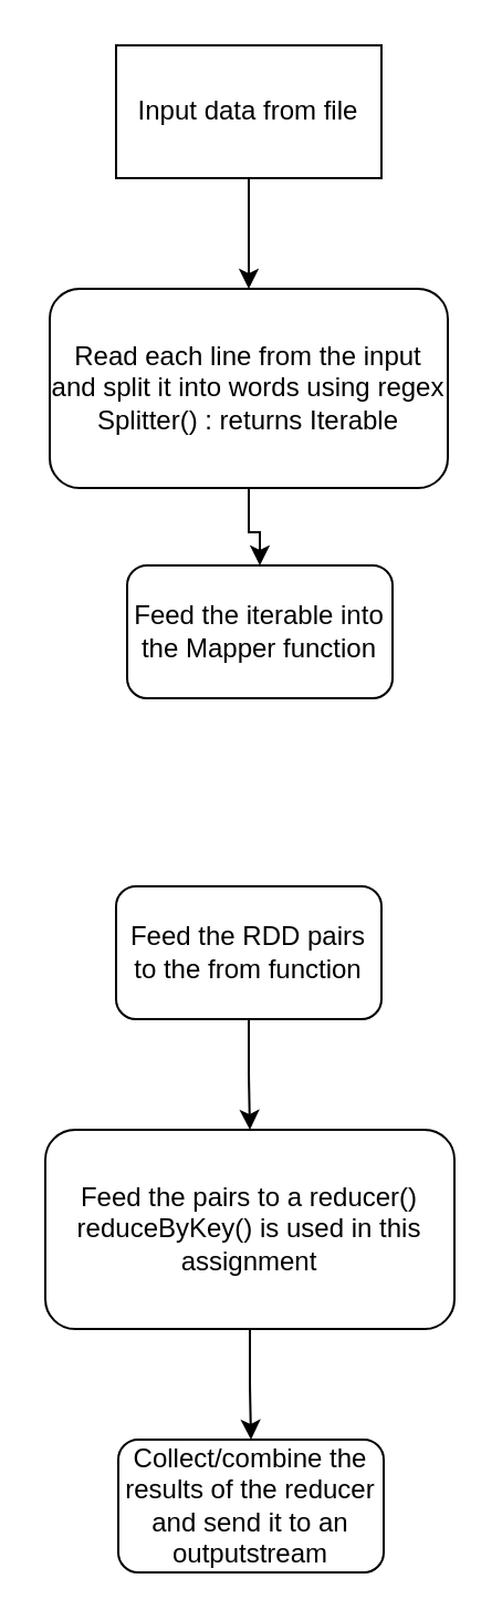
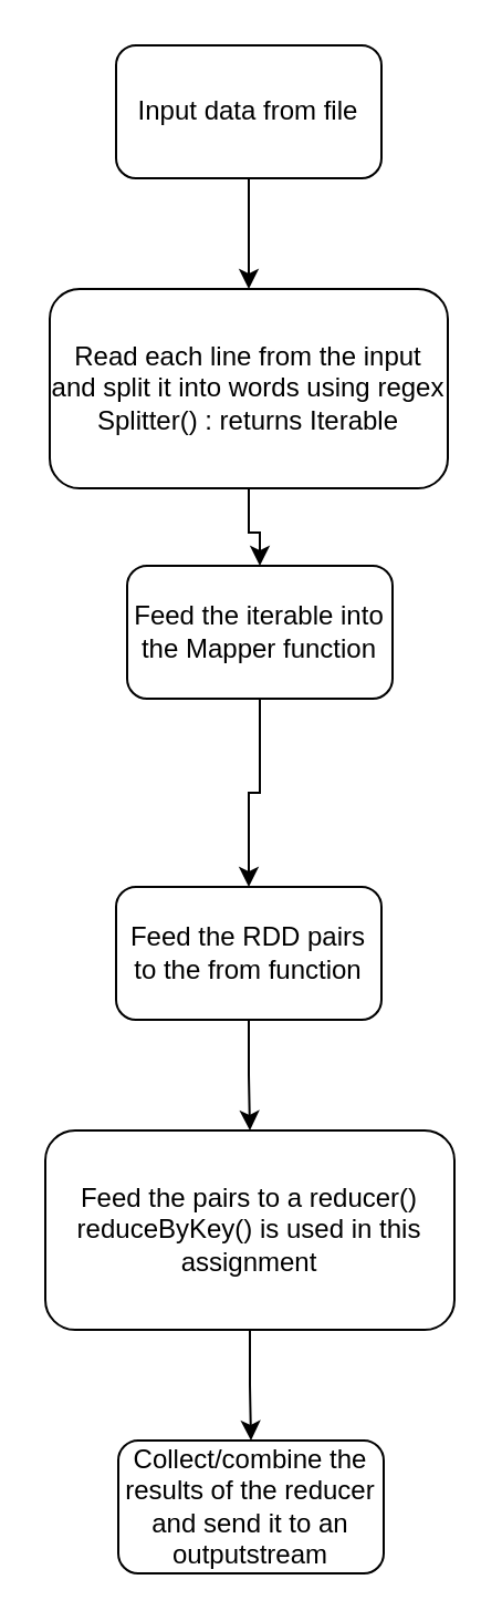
  <mxCell id="0" />
  <mxCell id="1" parent="0" />
  <mxCell id="2" style="edgeStyle=orthogonalEdgeStyle;rounded=0;orthogonalLoop=1;jettySize=auto;html=1;entryX=0.5;entryY=0;entryDx=0;entryDy=0;" edge="1" parent="1" source="3" target="5"><mxGeometry relative="1" as="geometry" /></mxCell>
- <mxCell id="3" value="Input data from file" style="whiteSpace=wrap;html=1;rounded=0;" vertex="1" parent="1"><mxGeometry x="52" y="20" width="120" height="60" as="geometry" /></mxCell>
+ <mxCell id="3" value="Input data from file" style="rounded=1;whiteSpace=wrap;html=1;" vertex="1" parent="1"><mxGeometry x="52" y="20" width="120" height="60" as="geometry" /></mxCell>
  <mxCell id="4" style="edgeStyle=orthogonalEdgeStyle;rounded=0;orthogonalLoop=1;jettySize=auto;html=1;entryX=0.5;entryY=0;entryDx=0;entryDy=0;" edge="1" parent="1" source="5" target="7"><mxGeometry relative="1" as="geometry" /></mxCell>
  <mxCell id="5" value="Read each line from the input and split it into words using regex&lt;br&gt;Splitter() : returns Iterable" style="rounded=1;whiteSpace=wrap;html=1;" vertex="1" parent="1"><mxGeometry x="22" y="130" width="180" height="90" as="geometry" /></mxCell>
+ <mxCell id="6" style="edgeStyle=orthogonalEdgeStyle;rounded=0;orthogonalLoop=1;jettySize=auto;html=1;" edge="1" parent="1" source="7" target="9"><mxGeometry relative="1" as="geometry" /></mxCell>
  <mxCell id="7" value="Feed the iterable into the Mapper function" style="rounded=1;whiteSpace=wrap;html=1;" vertex="1" parent="1"><mxGeometry x="57" y="255" width="120" height="60" as="geometry" /></mxCell>
  <mxCell id="8" style="edgeStyle=orthogonalEdgeStyle;rounded=0;orthogonalLoop=1;jettySize=auto;html=1;entryX=0.5;entryY=0;entryDx=0;entryDy=0;" edge="1" parent="1" source="9" target="11"><mxGeometry relative="1" as="geometry" /></mxCell>
  <mxCell id="9" value="Feed the RDD pairs to the from function" style="rounded=1;whiteSpace=wrap;html=1;" vertex="1" parent="1"><mxGeometry x="52" y="400" width="120" height="60" as="geometry" /></mxCell>
  <mxCell id="10" style="edgeStyle=orthogonalEdgeStyle;rounded=0;orthogonalLoop=1;jettySize=auto;html=1;exitX=0.5;exitY=1;exitDx=0;exitDy=0;" edge="1" parent="1" source="11" target="12"><mxGeometry relative="1" as="geometry" /></mxCell>
  <mxCell id="11" value="Feed the pairs to a reducer()&lt;br&gt;reduceByKey() is used in this assignment" style="rounded=1;whiteSpace=wrap;html=1;" vertex="1" parent="1"><mxGeometry x="20" y="510" width="185" height="90" as="geometry" /></mxCell>
  <mxCell id="12" value="Collect/combine the results of the reducer and send it to an outputstream" style="rounded=1;whiteSpace=wrap;html=1;" vertex="1" parent="1"><mxGeometry x="53" y="650" width="120" height="60" as="geometry" /></mxCell>
